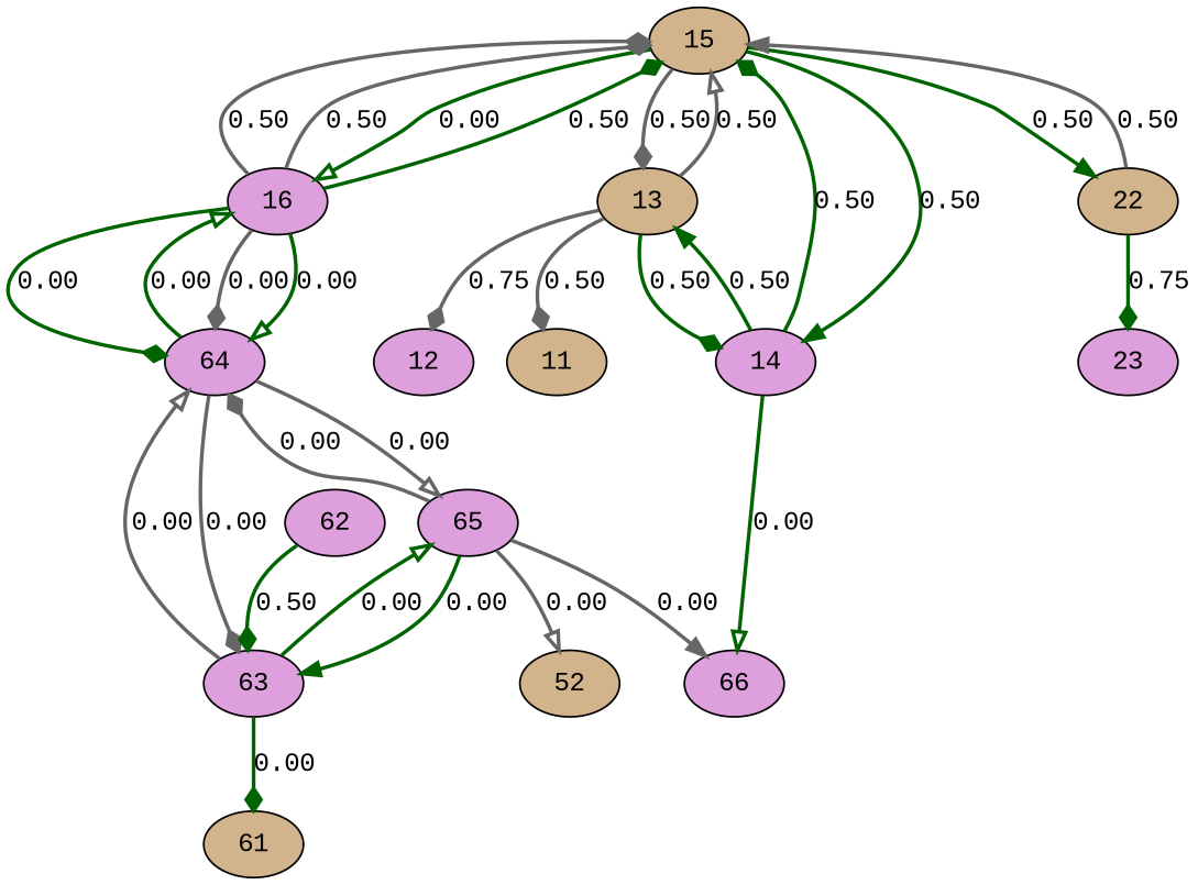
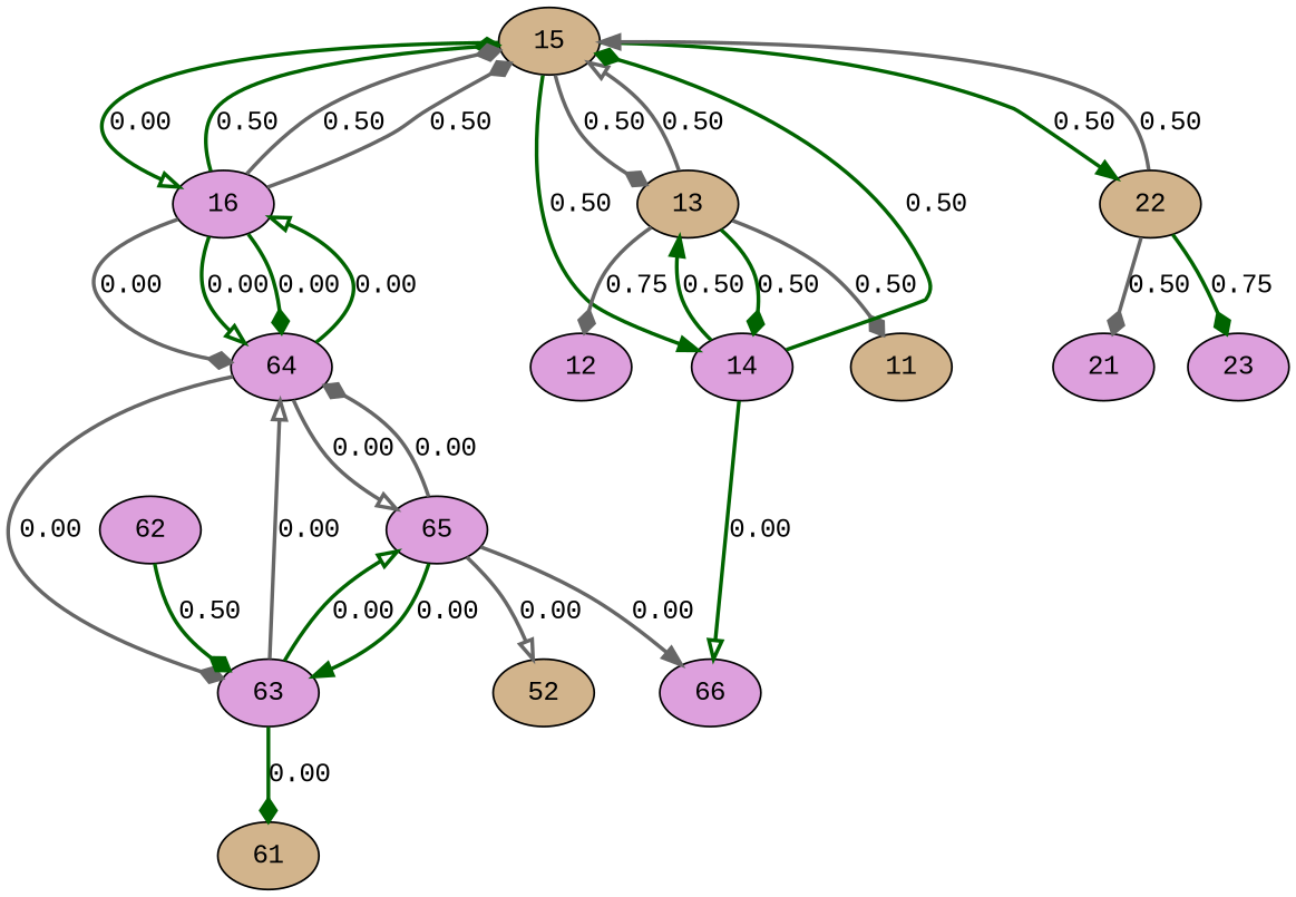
  digraph {
    fontname="Liberation Mono"
    node [fillcolor=plum fontname="Liberation Mono" style=filled]
    edge [arrowhead=diamond color=darkgreen fontname="Liberation Mono" style=bold]
    15 [fillcolor=tan]
    16
    64
    13 [fillcolor=tan]
    14
    22 [fillcolor=tan]
    63
    65
    11 [fillcolor=tan]
    12
    66
+   21
    23
    61 [fillcolor=tan]
    52 [fillcolor=tan]
    62
    15 -> 16 [arrowhead=onormal label=0.00]
    15 -> 13 [color=gray40 label=0.50]
    15 -> 14 [arrowhead=normal label=0.50]
    15 -> 22 [arrowhead=normal label=0.50]
    16 -> 15 [label=0.50]
    16 -> 15 [color=gray40 label=0.50]
    16 -> 15 [color=gray40 label=0.50]
    16 -> 64 [color=gray40 label=0.00]
    16 -> 64 [arrowhead=onormal label=0.00]
    16 -> 64 [label=0.00]
    64 -> 16 [arrowhead=onormal label=0.00]
    64 -> 63 [color=gray40 label=0.00]
    64 -> 65 [arrowhead=onormal color=gray40 label=0.00]
    13 -> 15 [arrowhead=onormal color=gray40 label=0.50]
    13 -> 14 [label=0.50]
    13 -> 11 [color=gray40 label=0.50]
    13 -> 12 [color=gray40 label=0.75]
    14 -> 15 [label=0.50]
    14 -> 13 [arrowhead=normal label=0.50]
    14 -> 66 [arrowhead=onormal label=0.00]
    22 -> 15 [arrowhead=normal color=gray40 label=0.50]
+   22 -> 21 [color=gray40 label=0.50]
    22 -> 23 [label=0.75]
    63 -> 64 [arrowhead=onormal color=gray40 label=0.00]
    63 -> 65 [arrowhead=onormal label=0.00]
    63 -> 61 [label=0.00]
    65 -> 64 [color=gray40 label=0.00]
    65 -> 63 [arrowhead=normal label=0.00]
    65 -> 66 [arrowhead=normal color=gray40 label=0.00]
    65 -> 52 [arrowhead=onormal color=gray40 label=0.00]
    62 -> 63 [label=0.50]
  }
